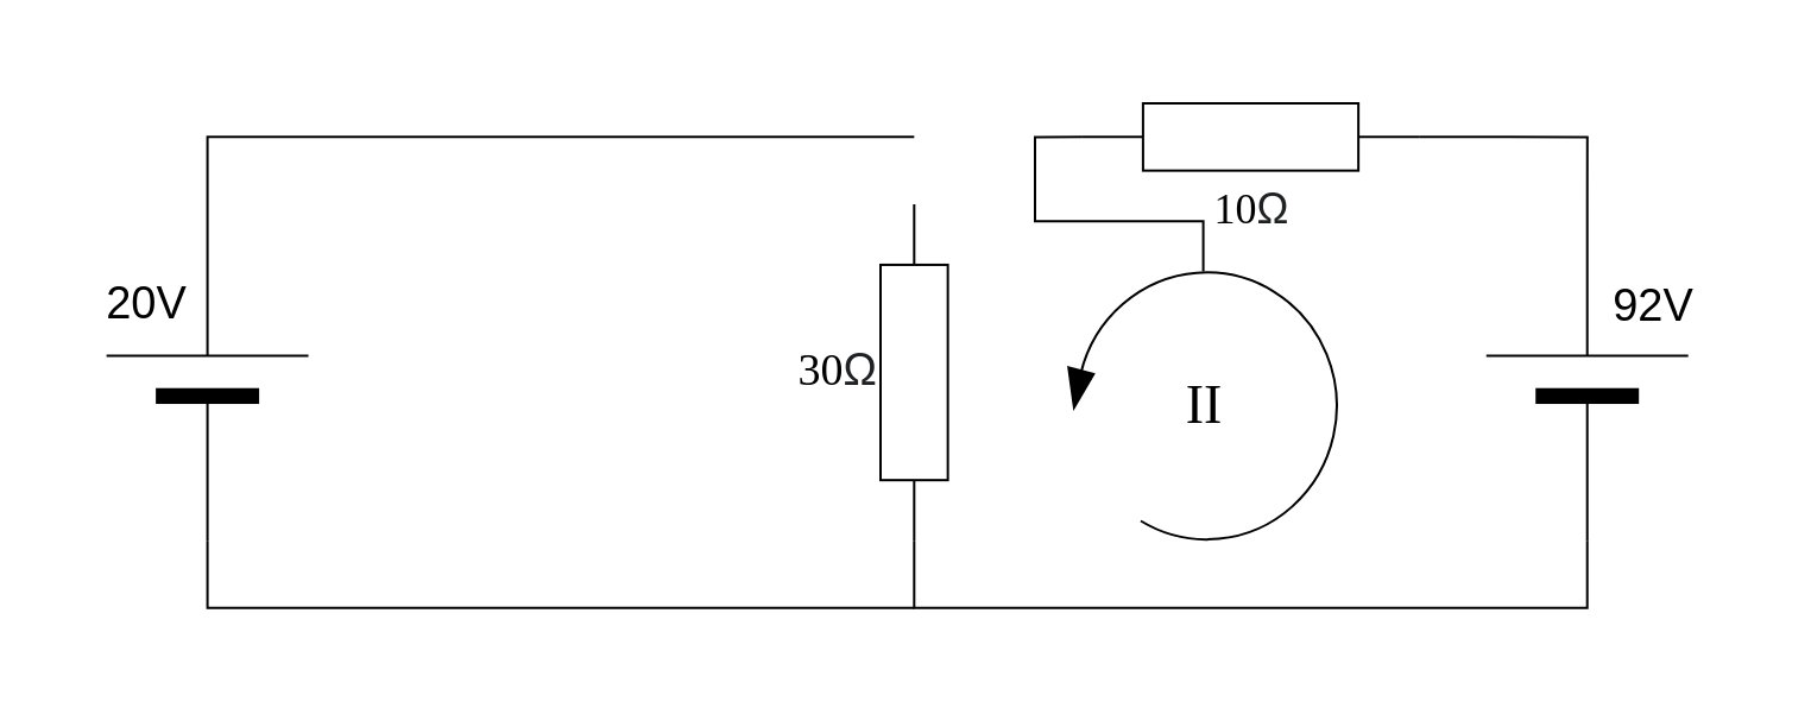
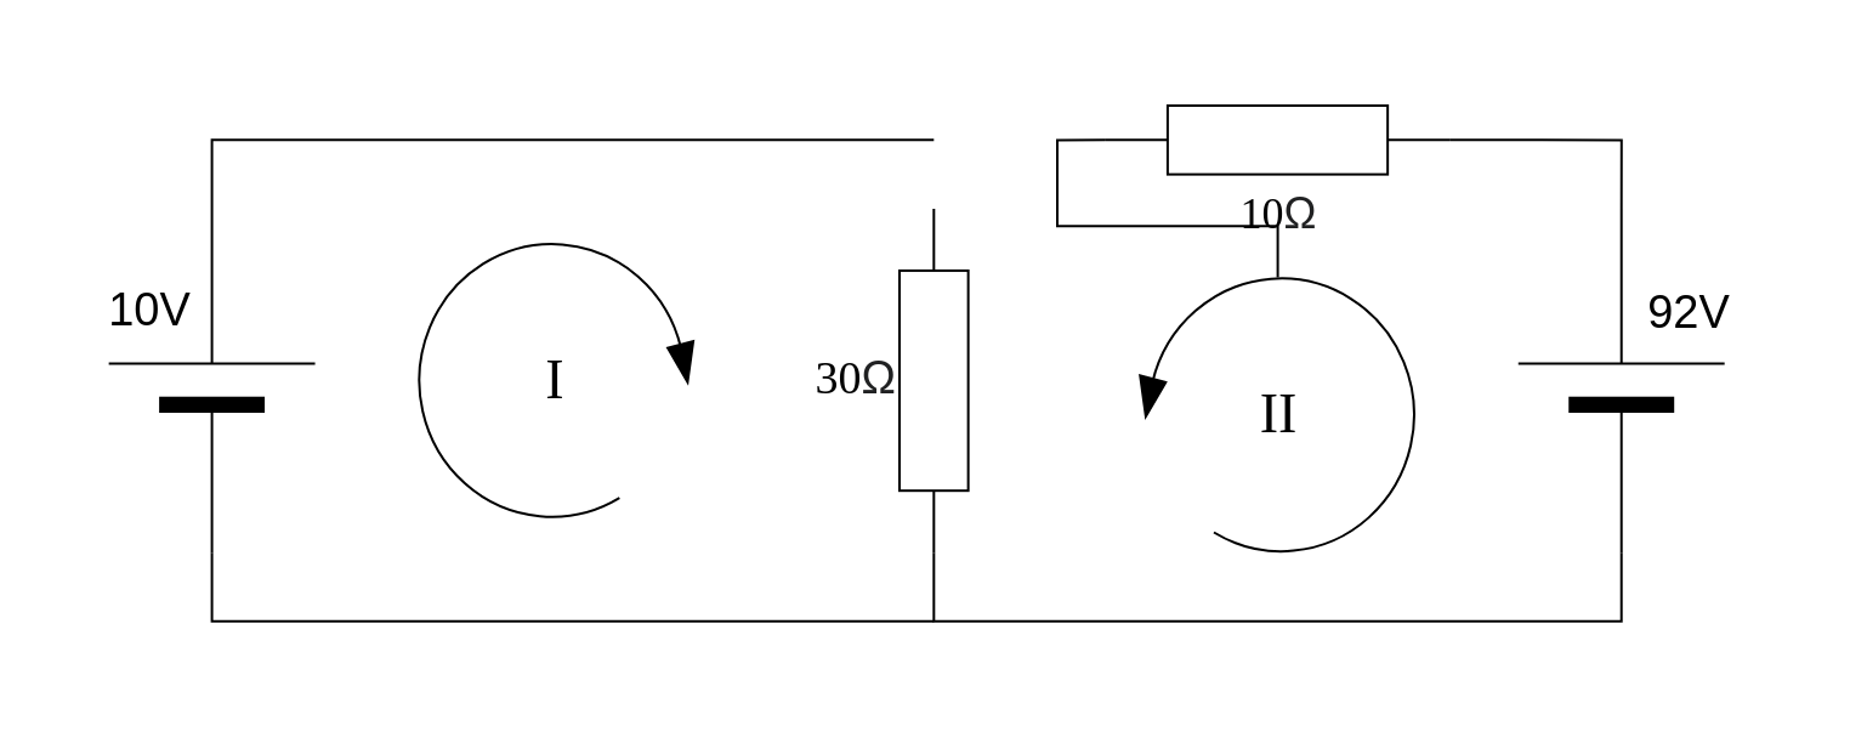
  <mxCell id="0" />
  <mxCell id="1" parent="0" />
  <mxCell id="2" value="" style="rounded=0;whiteSpace=wrap;html=1;labelBackgroundColor=#FFFFFF;strokeColor=none;fontSize=19;fontColor=none;noLabel=1;labelBorderColor=none;" vertex="1" parent="1"><mxGeometry x="20" y="20" width="720" height="264" as="geometry" /></mxCell>
  <mxCell id="3" style="edgeStyle=orthogonalEdgeStyle;rounded=0;orthogonalLoop=1;jettySize=auto;html=1;exitX=1;exitY=0.5;exitDx=0;exitDy=0;exitPerimeter=0;entryX=1;entryY=0.5;entryDx=0;entryDy=0;entryPerimeter=0;strokeColor=default;endArrow=none;endFill=0;" edge="1" parent="1" target="6"><mxGeometry relative="1" as="geometry"><mxPoint x="667.36" y="85.48" as="sourcePoint" /><Array as="points"><mxPoint x="667.36" y="57.16" /></Array></mxGeometry></mxCell>
  <mxCell id="4" value="30&lt;span style=&quot;color: rgb(32, 33, 34); font-family: sans-serif; font-size: 19px;&quot;&gt;Ω&lt;/span&gt;&lt;span style=&quot;color: rgb(189, 193, 198); font-family: arial, sans-serif; font-size: 19px; background-color: rgb(32, 33, 36);&quot;&gt;&lt;br style=&quot;font-size: 19px;&quot;&gt;&lt;/span&gt;" style="verticalLabelPosition=middle;shadow=0;dashed=0;align=right;html=1;verticalAlign=middle;strokeWidth=1;shape=mxgraph.electrical.resistors.resistor_1;rounded=1;comic=0;labelBackgroundColor=none;fontFamily=Verdana;fontSize=19;rotation=0;horizontal=1;labelPosition=left;direction=south;" vertex="1" parent="1"><mxGeometry x="370" y="85.48" width="28.32" height="141.6" as="geometry" /></mxCell>
  <mxCell id="5" style="edgeStyle=orthogonalEdgeStyle;rounded=0;orthogonalLoop=1;jettySize=auto;html=1;exitX=0;exitY=0.5;exitDx=0;exitDy=0;exitPerimeter=0;strokeColor=default;endArrow=none;endFill=0;" edge="1" parent="1" source="6" target="11"><mxGeometry relative="1" as="geometry" /></mxCell>
  <mxCell id="6" value="10&lt;span style=&quot;color: rgb(32, 33, 34); font-family: sans-serif; font-size: 18px; text-align: start; background-color: rgb(255, 255, 255);&quot;&gt;Ω&lt;/span&gt;" style="verticalLabelPosition=bottom;shadow=0;dashed=0;align=center;html=1;verticalAlign=top;strokeWidth=1;shape=mxgraph.electrical.resistors.resistor_1;rounded=1;comic=0;labelBackgroundColor=none;fontFamily=Verdana;fontSize=18;rotation=0;" vertex="1" parent="1"><mxGeometry x="454.96" y="43" width="141.6" height="28.32" as="geometry" /></mxCell>
  <mxCell id="7" value="" style="endArrow=none;html=1;rounded=0;strokeColor=default;exitX=1;exitY=0.5;exitDx=0;exitDy=0;exitPerimeter=0;" edge="1" parent="1"><mxGeometry width="50" height="50" relative="1" as="geometry"><mxPoint x="86.8" y="85.48" as="sourcePoint" /><mxPoint x="384.16" y="57.16" as="targetPoint" /><Array as="points"><mxPoint x="86.8" y="57.16" /></Array></mxGeometry></mxCell>
  <mxCell id="8" value="" style="endArrow=none;html=1;rounded=0;strokeColor=default;entryX=0;entryY=0.5;entryDx=0;entryDy=0;entryPerimeter=0;exitX=1;exitY=0.5;exitDx=0;exitDy=0;exitPerimeter=0;" edge="1" parent="1" source="4"><mxGeometry width="50" height="50" relative="1" as="geometry"><mxPoint x="440.8" y="297.88" as="sourcePoint" /><mxPoint x="667.36" y="227.08" as="targetPoint" /><Array as="points"><mxPoint x="384.16" y="255.4" /><mxPoint x="667.36" y="255.4" /></Array></mxGeometry></mxCell>
  <mxCell id="9" value="" style="endArrow=none;html=1;rounded=0;strokeColor=default;exitX=0;exitY=0.5;exitDx=0;exitDy=0;exitPerimeter=0;" edge="1" parent="1"><mxGeometry width="50" height="50" relative="1" as="geometry"><mxPoint x="86.8" y="227.08" as="sourcePoint" /><mxPoint x="384.16" y="255.4" as="targetPoint" /><Array as="points"><mxPoint x="86.8" y="255.4" /></Array></mxGeometry></mxCell>
- <mxCell id="11" value="&lt;font style=&quot;font-size: 23px;&quot;&gt;II&lt;/font&gt;" style="verticalLabelPosition=middle;html=1;verticalAlign=middle;strokeWidth=1;shape=mxgraph.lean_mapping.physical_pull;rounded=1;shadow=0;comic=0;labelBackgroundColor=none;fillColor=#000000;fontFamily=Verdana;fontSize=16;align=center;flipH=1;labelPosition=center;flipV=1;" vertex="1" parent="1"><mxGeometry x="449.12" y="113.8" width="113.28" height="113.28" as="geometry" /></mxCell>
+ <mxCell id="10" value="&lt;font style=&quot;font-size: 23px;&quot;&gt;I&lt;/font&gt;" style="verticalLabelPosition=middle;html=1;verticalAlign=middle;strokeWidth=1;shape=mxgraph.lean_mapping.physical_pull;rounded=1;shadow=0;comic=0;labelBackgroundColor=none;fillColor=#000000;fontFamily=Verdana;fontSize=16;align=center;flipH=1;labelPosition=center;direction=west;" vertex="1" parent="1"><mxGeometry x="171.76" y="99.64" width="113.28" height="113.28" as="geometry" /></mxCell>
+ <mxCell id="11" value="&lt;font style=&quot;font-size: 23px;&quot;&gt;II&lt;/font&gt;" style="verticalLabelPosition=middle;html=1;verticalAlign=middle;strokeWidth=1;shape=mxgraph.lean_mapping.physical_pull;rounded=1;shadow=0;comic=0;labelBackgroundColor=none;fillColor=#000000;fontFamily=Verdana;fontSize=16;align=center;flipH=1;labelPosition=center;flipV=1;" vertex="1" parent="1"><mxGeometry x="469.12" y="113.8" width="113.28" height="113.28" as="geometry" /></mxCell>
  <mxCell id="12" value="" style="verticalLabelPosition=middle;shadow=0;dashed=0;align=right;fillColor=strokeColor;html=1;verticalAlign=middle;strokeWidth=1;shape=mxgraph.electrical.miscellaneous.monocell_battery;labelBackgroundColor=#000000;direction=north;labelPosition=left;" vertex="1" parent="1"><mxGeometry x="44.32" y="85.48" width="84.96" height="141.6" as="geometry" /></mxCell>
  <mxCell id="13" value="&lt;span style=&quot;background-color: rgb(255, 255, 255);&quot;&gt;&lt;br&gt;&lt;/span&gt;" style="verticalLabelPosition=middle;shadow=0;dashed=0;align=left;fillColor=strokeColor;html=1;verticalAlign=middle;strokeWidth=1;shape=mxgraph.electrical.miscellaneous.monocell_battery;labelBackgroundColor=#000000;direction=north;labelPosition=right;strokeColor=default;" vertex="1" parent="1"><mxGeometry x="624.88" y="85.48" width="84.96" height="141.6" as="geometry" /></mxCell>
- <mxCell id="14" value="&lt;font style=&quot;font-size: 19px;&quot;&gt;20V&lt;/font&gt;" style="text;html=1;align=center;verticalAlign=middle;resizable=0;points=[];autosize=1;strokeColor=none;fillColor=none;" vertex="1" parent="1"><mxGeometry x="35" y="110" width="52" height="35" as="geometry" /></mxCell>
+ <mxCell id="14" value="&lt;font style=&quot;font-size: 19px;&quot;&gt;10V&lt;/font&gt;" style="text;html=1;align=center;verticalAlign=middle;resizable=0;points=[];autosize=1;strokeColor=none;fillColor=none;" vertex="1" parent="1"><mxGeometry x="35" y="110" width="52" height="35" as="geometry" /></mxCell>
  <mxCell id="15" value="&lt;font style=&quot;font-size: 19px;&quot;&gt;92V&lt;/font&gt;" style="text;html=1;align=center;verticalAlign=middle;resizable=0;points=[];autosize=1;strokeColor=none;fillColor=none;" vertex="1" parent="1"><mxGeometry x="669" y="111.8" width="52" height="35" as="geometry" /></mxCell>
